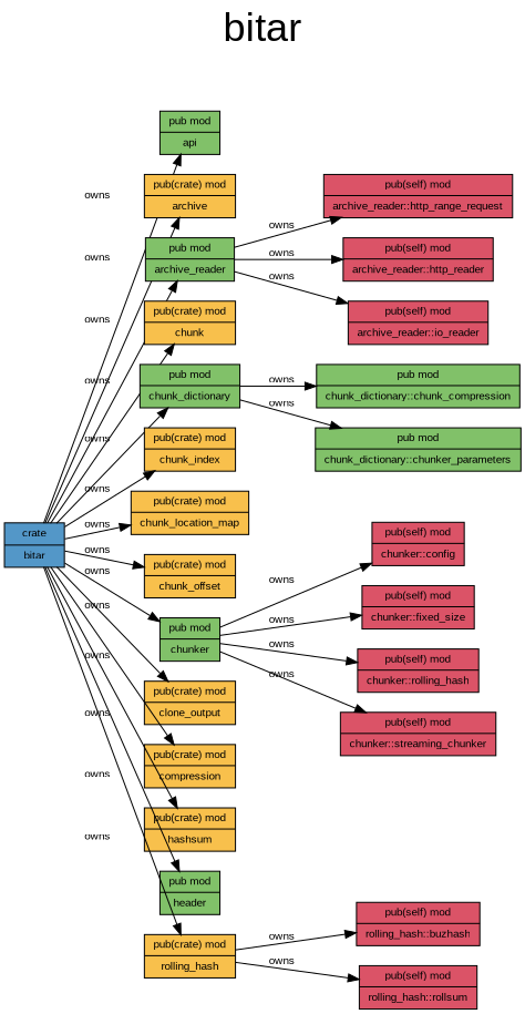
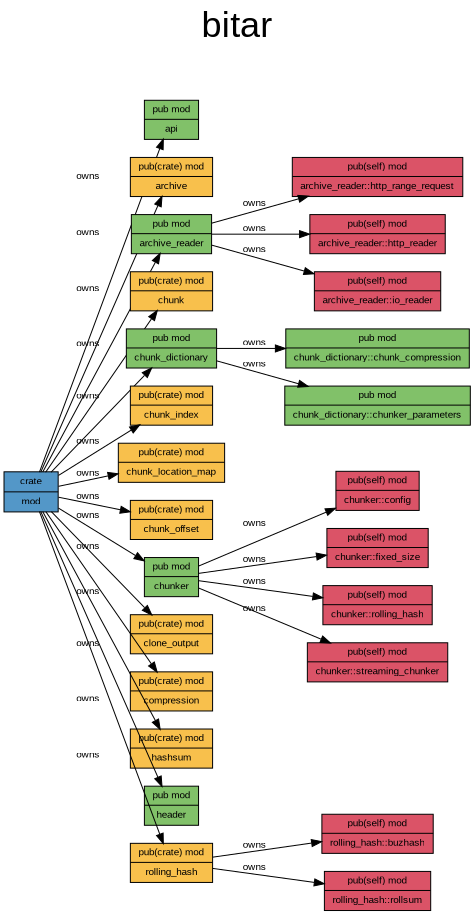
  digraph {
    fontname="Liberation Sans"
    fontsize=36
    label=bitar
    labelloc=t
    rankdir=LR
    splines=line
    node [fillcolor="#f8c04c" fontname="Liberation Sans" fontsize=10 shape=record style=filled]
    edge [color="#000000" constraint=true fontname="Liberation Sans" fontsize=10 style=solid]
-   n1 [fillcolor="#5397c8" label="crate|bitar"]
+   n1 [fillcolor="#5397c8" label="crate|mod"]
    n2 [fillcolor="#81c169" label="pub mod|api"]
    n3 [label="pub(crate) mod|archive"]
    n4 [fillcolor="#81c169" label="pub mod|archive_reader"]
    n5 [label="pub(crate) mod|chunk"]
    n6 [fillcolor="#81c169" label="pub mod|chunk_dictionary"]
    n7 [label="pub(crate) mod|chunk_index"]
    n8 [label="pub(crate) mod|chunk_location_map"]
    n9 [label="pub(crate) mod|chunk_offset"]
    n10 [fillcolor="#81c169" label="pub mod|chunker"]
    n11 [label="pub(crate) mod|clone_output"]
    n12 [label="pub(crate) mod|compression"]
    n13 [label="pub(crate) mod|hashsum"]
    n14 [fillcolor="#81c169" label="pub mod|header"]
    n15 [label="pub(crate) mod|rolling_hash"]
    n16 [fillcolor="#db5367" label="pub(self) mod|archive_reader::http_range_request"]
    n17 [fillcolor="#db5367" label="pub(self) mod|archive_reader::http_reader"]
    n18 [fillcolor="#db5367" label="pub(self) mod|archive_reader::io_reader"]
    n19 [fillcolor="#81c169" label="pub mod|chunk_dictionary::chunk_compression"]
    n20 [fillcolor="#81c169" label="pub mod|chunk_dictionary::chunker_parameters"]
    n21 [fillcolor="#db5367" label="pub(self) mod|chunker::config"]
    n22 [fillcolor="#db5367" label="pub(self) mod|chunker::fixed_size"]
    n23 [fillcolor="#db5367" label="pub(self) mod|chunker::rolling_hash"]
    n24 [fillcolor="#db5367" label="pub(self) mod|chunker::streaming_chunker"]
    n25 [fillcolor="#db5367" label="pub(self) mod|rolling_hash::buzhash"]
    n26 [fillcolor="#db5367" label="pub(self) mod|rolling_hash::rollsum"]
    n1 -> n2 [label=owns]
    n1 -> n3 [label=owns]
    n1 -> n4 [label=owns]
    n1 -> n5 [label=owns]
    n1 -> n6 [label=owns]
    n1 -> n7 [label=owns]
    n1 -> n8 [label=owns]
    n1 -> n9 [label=owns]
    n1 -> n10 [label=owns]
    n1 -> n11 [label=owns]
    n1 -> n12 [label=owns]
    n1 -> n13 [label=owns]
    n1 -> n14 [label=owns]
    n1 -> n15 [label=owns]
    n4 -> n16 [label=owns]
    n4 -> n17 [label=owns]
    n4 -> n18 [label=owns]
    n6 -> n19 [label=owns]
    n6 -> n20 [label=owns]
    n10 -> n21 [label=owns]
    n10 -> n22 [label=owns]
    n10 -> n23 [label=owns]
    n10 -> n24 [label=owns]
    n15 -> n25 [label=owns]
    n15 -> n26 [label=owns]
  }
